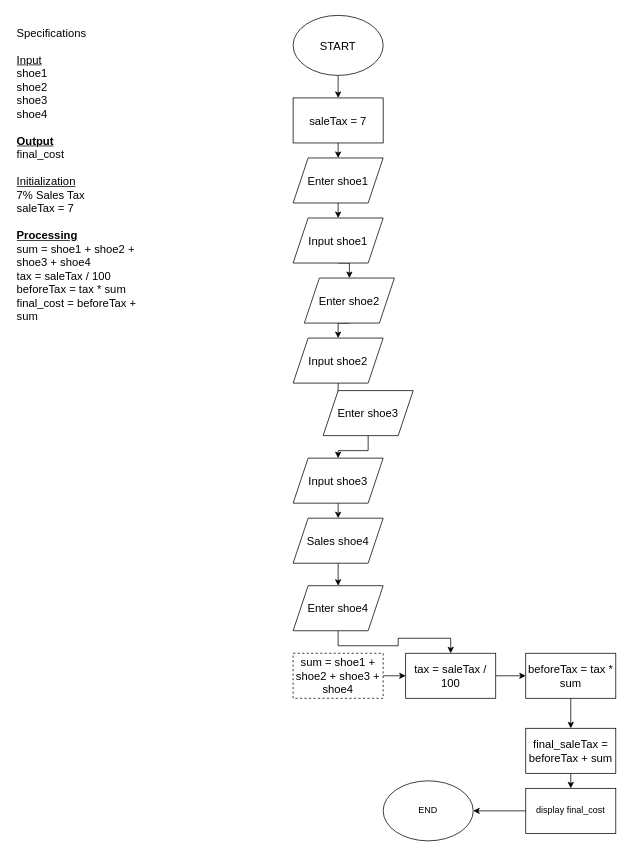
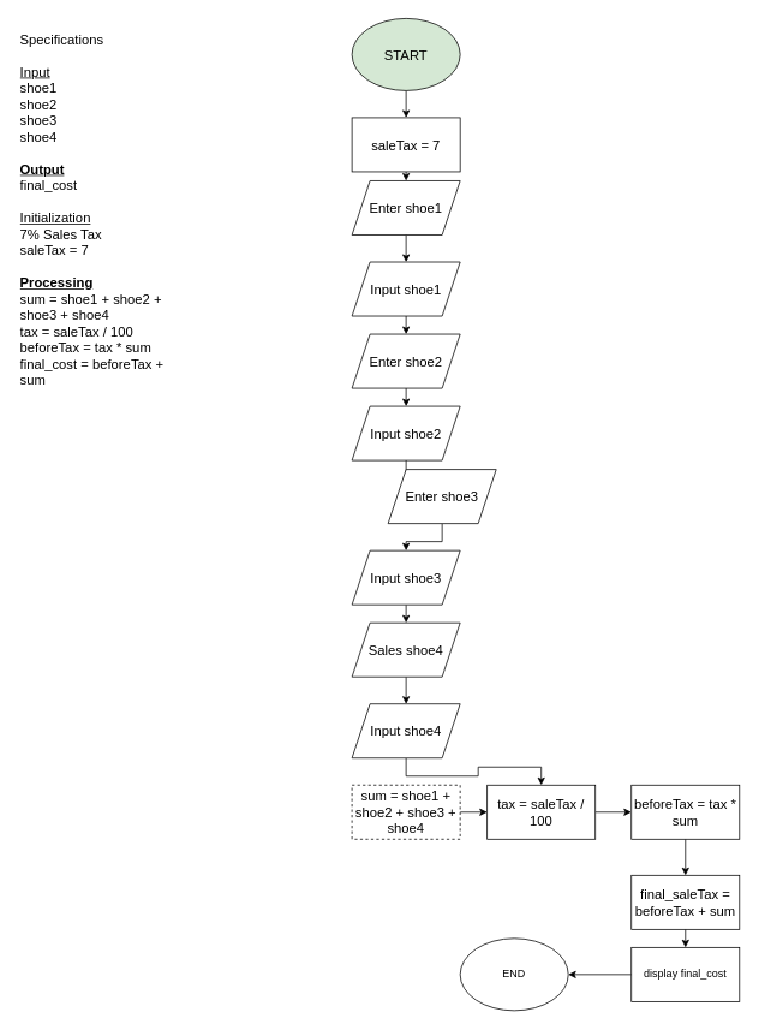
  <mxCell id="0" />
  <mxCell id="1" parent="0" />
  <mxCell id="2" value="Specifications&lt;br style=&quot;font-size: 15px;&quot;&gt;&lt;br style=&quot;font-size: 15px;&quot;&gt;&lt;u style=&quot;font-size: 15px;&quot;&gt;Input&lt;br style=&quot;font-size: 15px;&quot;&gt;&lt;/u&gt;shoe1&lt;br style=&quot;font-size: 15px;&quot;&gt;shoe2&lt;br style=&quot;font-size: 15px;&quot;&gt;shoe3&lt;br style=&quot;font-size: 15px;&quot;&gt;shoe4&lt;br style=&quot;font-size: 15px;&quot;&gt;&lt;div style=&quot;font-size: 15px;&quot;&gt;&lt;br style=&quot;font-size: 15px;&quot;&gt;&lt;/div&gt;&lt;div style=&quot;font-size: 15px;&quot;&gt;&lt;b style=&quot;font-size: 15px;&quot;&gt;&lt;u style=&quot;font-size: 15px;&quot;&gt;Output&lt;/u&gt;&lt;/b&gt;&lt;br style=&quot;font-size: 15px;&quot;&gt;final_cost&lt;br style=&quot;font-size: 15px;&quot;&gt;&lt;/div&gt;&lt;br style=&quot;font-size: 15px;&quot;&gt;&lt;u style=&quot;font-size: 15px;&quot;&gt;Initialization&lt;br style=&quot;font-size: 15px;&quot;&gt;&lt;/u&gt;7% Sales Tax&lt;br style=&quot;font-size: 15px;&quot;&gt;saleTax = 7&lt;br style=&quot;font-size: 15px;&quot;&gt;&lt;br style=&quot;font-size: 15px;&quot;&gt;&lt;b style=&quot;font-size: 15px;&quot;&gt;&lt;u style=&quot;font-size: 15px;&quot;&gt;Processing&lt;/u&gt;&lt;/b&gt;&lt;br style=&quot;font-size: 15px;&quot;&gt;sum = shoe1 + shoe2 + shoe3 + shoe4&lt;br style=&quot;font-size: 15px;&quot;&gt;tax = saleTax / 100&lt;br style=&quot;font-size: 15px;&quot;&gt;beforeTax = tax * sum&lt;br style=&quot;font-size: 15px;&quot;&gt;final_cost = beforeTax + sum&lt;br style=&quot;font-size: 15px;&quot;&gt;&lt;br style=&quot;font-size: 15px;&quot;&gt;&lt;div style=&quot;font-size: 15px;&quot;&gt;&lt;br style=&quot;font-size: 15px;&quot;&gt;&lt;/div&gt;" style="text;html=1;whiteSpace=wrap;overflow=hidden;rounded=0;fontSize=15;" vertex="1" parent="1"><mxGeometry x="20" y="28" width="180" height="522" as="geometry" /></mxCell>
  <mxCell id="3" style="edgeStyle=orthogonalEdgeStyle;rounded=0;orthogonalLoop=1;jettySize=auto;html=1;exitX=0.5;exitY=1;exitDx=0;exitDy=0;entryX=0.5;entryY=0;entryDx=0;entryDy=0;" edge="1" parent="1" source="4" target="6"><mxGeometry relative="1" as="geometry" /></mxCell>
- <mxCell id="4" value="START" style="ellipse;whiteSpace=wrap;html=1;fontSize=15;" vertex="1" parent="1"><mxGeometry x="390" width="120" height="80" as="geometry" y="20" /></mxCell>
+ <mxCell id="4" value="START" style="ellipse;whiteSpace=wrap;html=1;fontSize=15;fillColor=#d5e8d4;" vertex="1" parent="1"><mxGeometry x="390" width="120" height="80" as="geometry" y="20" /></mxCell>
  <mxCell id="5" style="edgeStyle=orthogonalEdgeStyle;rounded=0;orthogonalLoop=1;jettySize=auto;html=1;exitX=0.5;exitY=1;exitDx=0;exitDy=0;entryX=0.5;entryY=0;entryDx=0;entryDy=0;" edge="1" parent="1" source="6" target="8"><mxGeometry relative="1" as="geometry" /></mxCell>
  <mxCell id="6" value="saleTax = 7" style="rounded=0;whiteSpace=wrap;html=1;fontSize=15;" vertex="1" parent="1"><mxGeometry x="390" y="130" width="120" height="60" as="geometry" /></mxCell>
  <mxCell id="7" style="edgeStyle=orthogonalEdgeStyle;rounded=0;orthogonalLoop=1;jettySize=auto;html=1;exitX=0.5;exitY=1;exitDx=0;exitDy=0;entryX=0.5;entryY=0;entryDx=0;entryDy=0;" edge="1" parent="1" source="8" target="10"><mxGeometry relative="1" as="geometry" /></mxCell>
- <mxCell id="8" value="Enter shoe1" style="shape=parallelogram;perimeter=parallelogramPerimeter;whiteSpace=wrap;html=1;fixedSize=1;fontSize=15;" vertex="1" parent="1"><mxGeometry x="390" y="210" width="120" height="60" as="geometry" /></mxCell>
+ <mxCell id="8" value="Enter shoe1" style="shape=parallelogram;perimeter=parallelogramPerimeter;whiteSpace=wrap;html=1;fixedSize=1;fontSize=15;" vertex="1" parent="1"><mxGeometry x="390" y="200" width="120" height="60" as="geometry" /></mxCell>
  <mxCell id="9" style="edgeStyle=orthogonalEdgeStyle;rounded=0;orthogonalLoop=1;jettySize=auto;html=1;exitX=0.5;exitY=1;exitDx=0;exitDy=0;entryX=0.5;entryY=0;entryDx=0;entryDy=0;" edge="1" parent="1" source="10" target="12"><mxGeometry relative="1" as="geometry" /></mxCell>
  <mxCell id="10" value="Input shoe1" style="shape=parallelogram;perimeter=parallelogramPerimeter;whiteSpace=wrap;html=1;fixedSize=1;fontSize=15;" vertex="1" parent="1"><mxGeometry x="390" y="290" width="120" height="60" as="geometry" /></mxCell>
  <mxCell id="11" style="edgeStyle=orthogonalEdgeStyle;rounded=0;orthogonalLoop=1;jettySize=auto;html=1;exitX=0.5;exitY=1;exitDx=0;exitDy=0;entryX=0.5;entryY=0;entryDx=0;entryDy=0;" edge="1" parent="1" source="12" target="14"><mxGeometry relative="1" as="geometry" /></mxCell>
- <mxCell id="12" value="Enter shoe2" style="shape=parallelogram;perimeter=parallelogramPerimeter;whiteSpace=wrap;html=1;fixedSize=1;fontSize=15;" vertex="1" parent="1"><mxGeometry x="405" y="370" width="120" height="60" as="geometry" /></mxCell>
+ <mxCell id="12" value="Enter shoe2" style="shape=parallelogram;perimeter=parallelogramPerimeter;whiteSpace=wrap;html=1;fixedSize=1;fontSize=15;" vertex="1" parent="1"><mxGeometry x="390" y="370" width="120" height="60" as="geometry" /></mxCell>
  <mxCell id="13" style="edgeStyle=orthogonalEdgeStyle;rounded=0;orthogonalLoop=1;jettySize=auto;html=1;exitX=0.5;exitY=1;exitDx=0;exitDy=0;entryX=0.5;entryY=0;entryDx=0;entryDy=0;" edge="1" parent="1" source="14" target="16"><mxGeometry relative="1" as="geometry" /></mxCell>
  <mxCell id="14" value="Input shoe2" style="shape=parallelogram;perimeter=parallelogramPerimeter;whiteSpace=wrap;html=1;fixedSize=1;fontSize=15;" vertex="1" parent="1"><mxGeometry x="390" y="450" width="120" height="60" as="geometry" /></mxCell>
  <mxCell id="15" style="edgeStyle=orthogonalEdgeStyle;rounded=0;orthogonalLoop=1;jettySize=auto;html=1;exitX=0.5;exitY=1;exitDx=0;exitDy=0;entryX=0.5;entryY=0;entryDx=0;entryDy=0;" edge="1" parent="1" source="16" target="18"><mxGeometry relative="1" as="geometry" /></mxCell>
  <mxCell id="16" value="Enter shoe3" style="shape=parallelogram;perimeter=parallelogramPerimeter;whiteSpace=wrap;html=1;fixedSize=1;fontSize=15;" vertex="1" parent="1"><mxGeometry x="430" y="520" width="120" height="60" as="geometry" /></mxCell>
  <mxCell id="17" style="edgeStyle=orthogonalEdgeStyle;rounded=0;orthogonalLoop=1;jettySize=auto;html=1;exitX=0.5;exitY=1;exitDx=0;exitDy=0;entryX=0.5;entryY=0;entryDx=0;entryDy=0;" edge="1" parent="1" source="18" target="20"><mxGeometry relative="1" as="geometry" /></mxCell>
  <mxCell id="18" value="Input shoe3" style="shape=parallelogram;perimeter=parallelogramPerimeter;whiteSpace=wrap;html=1;fixedSize=1;fontSize=15;" vertex="1" parent="1"><mxGeometry x="390" y="610" width="120" height="60" as="geometry" /></mxCell>
  <mxCell id="19" style="edgeStyle=orthogonalEdgeStyle;rounded=0;orthogonalLoop=1;jettySize=auto;html=1;exitX=0.5;exitY=1;exitDx=0;exitDy=0;entryX=0.5;entryY=0;entryDx=0;entryDy=0;" edge="1" parent="1" source="20" target="22"><mxGeometry relative="1" as="geometry" /></mxCell>
  <mxCell id="20" value="Sales shoe4" style="shape=parallelogram;perimeter=parallelogramPerimeter;whiteSpace=wrap;html=1;fixedSize=1;fontSize=15;" vertex="1" parent="1"><mxGeometry x="390" y="690" width="120" height="60" as="geometry" /></mxCell>
  <mxCell id="21" style="edgeStyle=orthogonalEdgeStyle;rounded=0;orthogonalLoop=1;jettySize=auto;html=1;exitX=0.5;exitY=1;exitDx=0;exitDy=0;" edge="1" parent="1" source="22" target="26"><mxGeometry relative="1" as="geometry" /></mxCell>
- <mxCell id="22" value="Enter shoe4" style="shape=parallelogram;perimeter=parallelogramPerimeter;whiteSpace=wrap;html=1;fixedSize=1;fontSize=15;" vertex="1" parent="1"><mxGeometry x="390" y="780" width="120" height="60" as="geometry" /></mxCell>
+ <mxCell id="22" value="Input shoe4" style="shape=parallelogram;perimeter=parallelogramPerimeter;whiteSpace=wrap;html=1;fixedSize=1;fontSize=15;" vertex="1" parent="1"><mxGeometry x="390" y="780" width="120" height="60" as="geometry" /></mxCell>
  <mxCell id="23" style="edgeStyle=orthogonalEdgeStyle;rounded=0;orthogonalLoop=1;jettySize=auto;html=1;exitX=1;exitY=0.5;exitDx=0;exitDy=0;entryX=0;entryY=0.5;entryDx=0;entryDy=0;" edge="1" parent="1" source="24" target="26"><mxGeometry relative="1" as="geometry" /></mxCell>
  <mxCell id="24" value="sum = shoe1 + shoe2 + shoe3 + shoe4" style="rounded=0;whiteSpace=wrap;html=1;fontSize=15;dashed=1;" vertex="1" parent="1"><mxGeometry x="390" y="870" width="120" height="60" as="geometry" /></mxCell>
  <mxCell id="25" style="edgeStyle=orthogonalEdgeStyle;rounded=0;orthogonalLoop=1;jettySize=auto;html=1;exitX=1;exitY=0.5;exitDx=0;exitDy=0;entryX=0;entryY=0.5;entryDx=0;entryDy=0;" edge="1" parent="1" source="26" target="28"><mxGeometry relative="1" as="geometry" /></mxCell>
  <mxCell id="26" value="tax = saleTax / 100" style="rounded=0;whiteSpace=wrap;html=1;fontSize=15;" vertex="1" parent="1"><mxGeometry x="540" y="870" width="120" height="60" as="geometry" /></mxCell>
  <mxCell id="27" style="edgeStyle=orthogonalEdgeStyle;rounded=0;orthogonalLoop=1;jettySize=auto;html=1;exitX=0.5;exitY=1;exitDx=0;exitDy=0;entryX=0.5;entryY=0;entryDx=0;entryDy=0;" edge="1" parent="1" source="28" target="30"><mxGeometry relative="1" as="geometry" /></mxCell>
  <mxCell id="28" value="beforeTax = tax * sum" style="rounded=0;whiteSpace=wrap;html=1;fontSize=15;" vertex="1" parent="1"><mxGeometry x="700" y="870" width="120" height="60" as="geometry" /></mxCell>
  <mxCell id="29" style="edgeStyle=orthogonalEdgeStyle;rounded=0;orthogonalLoop=1;jettySize=auto;html=1;exitX=0.5;exitY=1;exitDx=0;exitDy=0;entryX=0.5;entryY=0;entryDx=0;entryDy=0;" edge="1" parent="1" source="30" target="32"><mxGeometry relative="1" as="geometry" /></mxCell>
  <mxCell id="30" value="final_saleTax = beforeTax + sum" style="rounded=0;whiteSpace=wrap;html=1;fontSize=15;" vertex="1" parent="1"><mxGeometry x="700" y="970" width="120" height="60" as="geometry" /></mxCell>
  <mxCell id="31" style="edgeStyle=orthogonalEdgeStyle;rounded=0;orthogonalLoop=1;jettySize=auto;html=1;exitX=0;exitY=0.5;exitDx=0;exitDy=0;entryX=1;entryY=0.5;entryDx=0;entryDy=0;" edge="1" parent="1" source="32" target="33"><mxGeometry relative="1" as="geometry" /></mxCell>
  <mxCell id="32" value="display final_cost" style="rounded=0;whiteSpace=wrap;html=1;" vertex="1" parent="1"><mxGeometry x="700" y="1050" width="120" height="60" as="geometry" /></mxCell>
  <mxCell id="33" value="END" style="ellipse;whiteSpace=wrap;html=1;" vertex="1" parent="1"><mxGeometry x="510" y="1040" width="120" height="80" as="geometry" /></mxCell>
